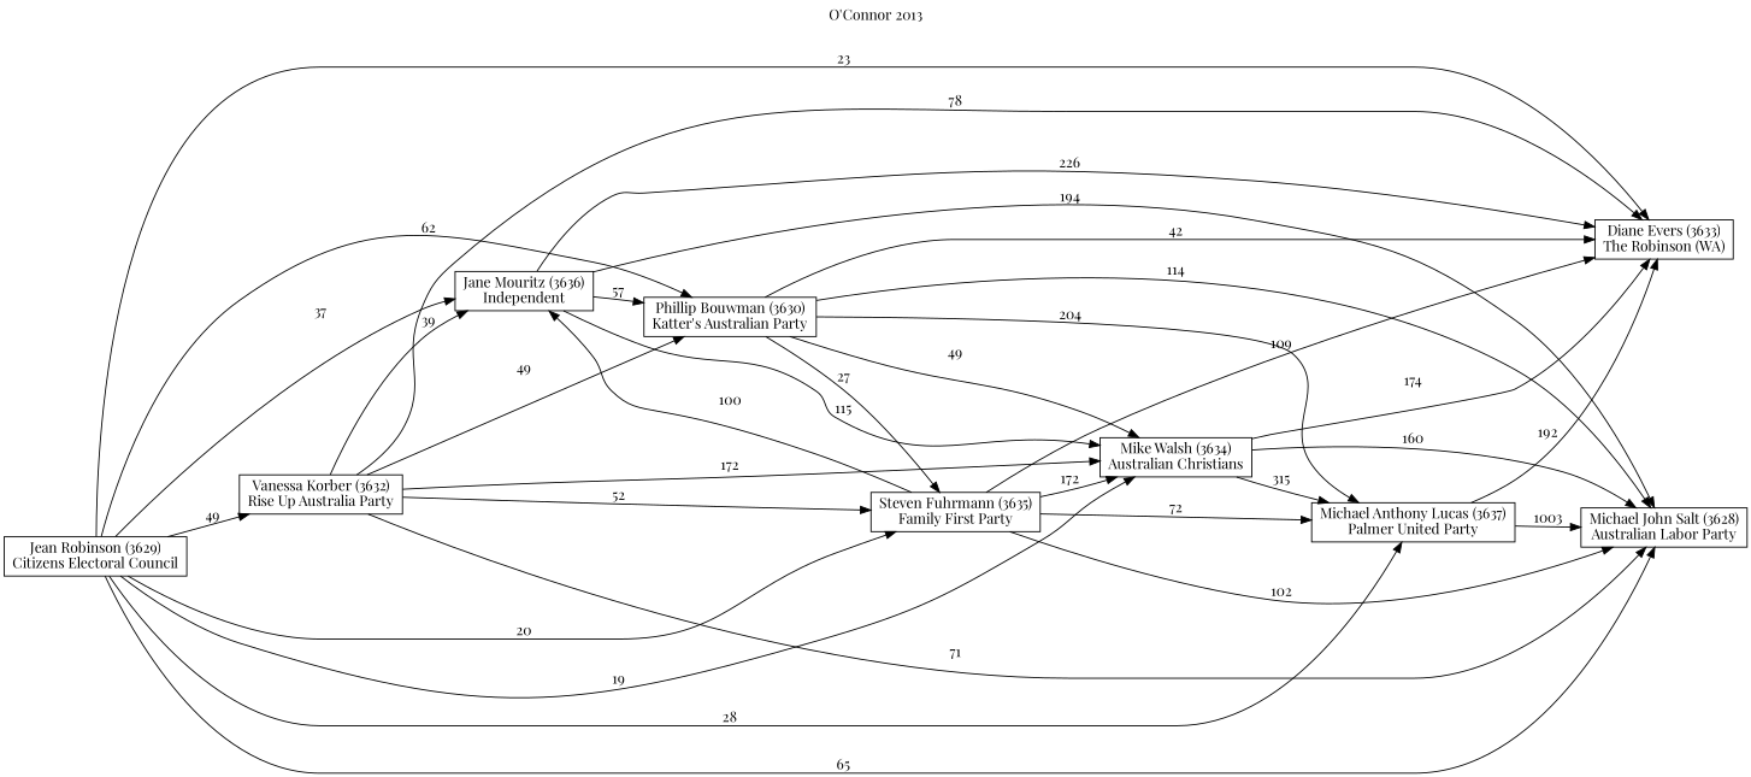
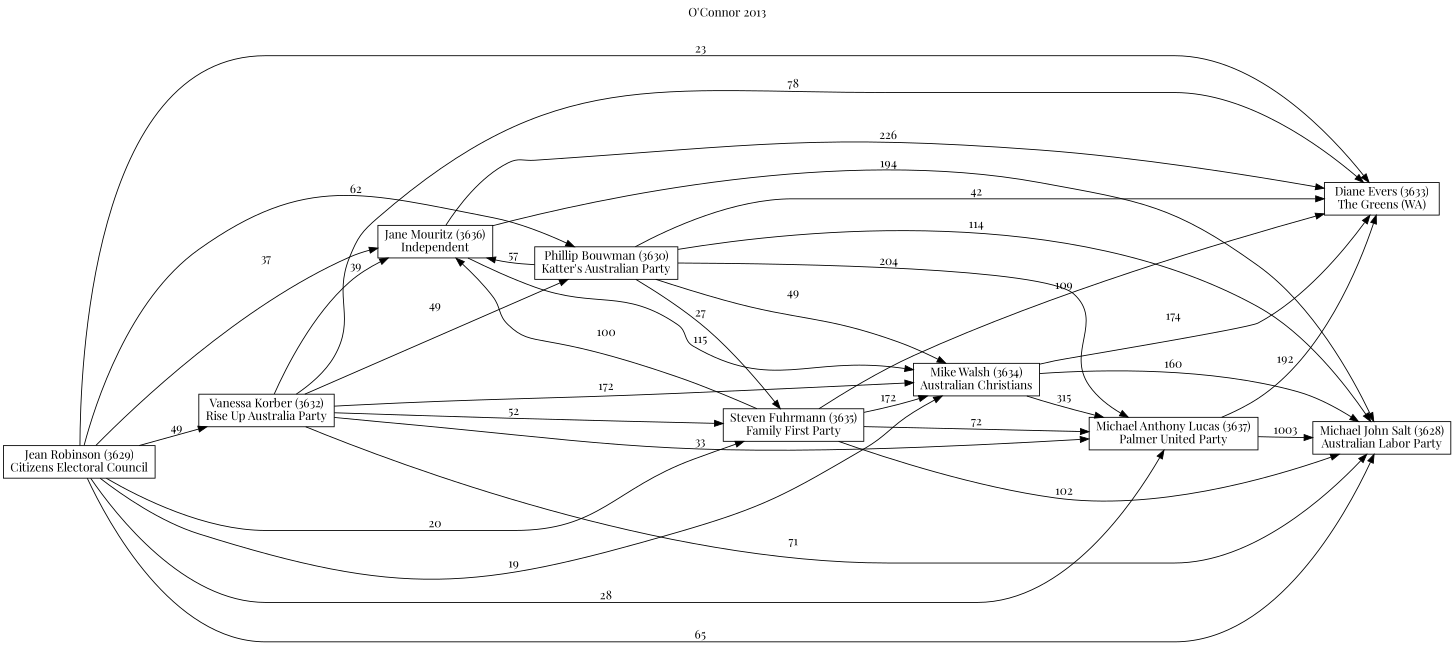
  digraph {
    fontname="Playfair Display"
    label="O'Connor 2013"
    labelloc=t
    mclimit=10
    rankdir=LR
    node [fontname="Playfair Display" shape=box]
    edge [fontname="Playfair Display"]
    n1 [label="Michael John Salt (3628)\nAustralian Labor Party"]
-   n2 [label="Diane Evers (3633)\nThe Robinson (WA)"]
+   n2 [label="Diane Evers (3633)\nThe Greens (WA)"]
    n3 [label="Michael Anthony Lucas (3637)\nPalmer United Party"]
    n4 [label="Mike Walsh (3634)\nAustralian Christians"]
    n5 [label="Jane Mouritz (3636)\nIndependent"]
    n6 [label="Steven Fuhrmann (3635)\nFamily First Party"]
    n7 [label="Phillip Bouwman (3630)\nKatter's Australian Party"]
    n8 [label="Vanessa Korber (3632)\nRise Up Australia Party"]
    n9 [label="Jean Robinson (3629)\nCitizens Electoral Council"]
    n3 -> n1 [label=1003]
    n3 -> n2 [label=192]
    n4 -> n1 [label=160]
    n4 -> n2 [label=174]
    n4 -> n3 [label=315]
    n5 -> n1 [label=194]
    n5 -> n2 [label=226]
    n5 -> n4 [label=115]
    n6 -> n1 [label=102]
    n6 -> n2 [label=109]
    n6 -> n3 [label=72]
    n6 -> n4 [label=172]
    n6 -> n5 [label=100]
    n7 -> n1 [label=114]
    n7 -> n2 [label=42]
    n7 -> n3 [label=204]
    n7 -> n4 [label=49]
-   n5 -> n7 [label=57]
+   n7 -> n5 [label=57]
    n7 -> n6 [label=27]
    n8 -> n1 [label=71]
    n8 -> n2 [label=78]
+   n8 -> n3 [label=33]
    n8 -> n4 [label=172]
    n8 -> n5 [label=39]
    n8 -> n6 [label=52]
    n8 -> n7 [label=49]
    n9 -> n1 [label=65]
    n9 -> n2 [label=23]
    n9 -> n3 [label=28]
    n9 -> n4 [label=19]
    n9 -> n5 [label=37]
    n9 -> n6 [label=20]
    n9 -> n7 [label=62]
    n9 -> n8 [label=49]
  }
